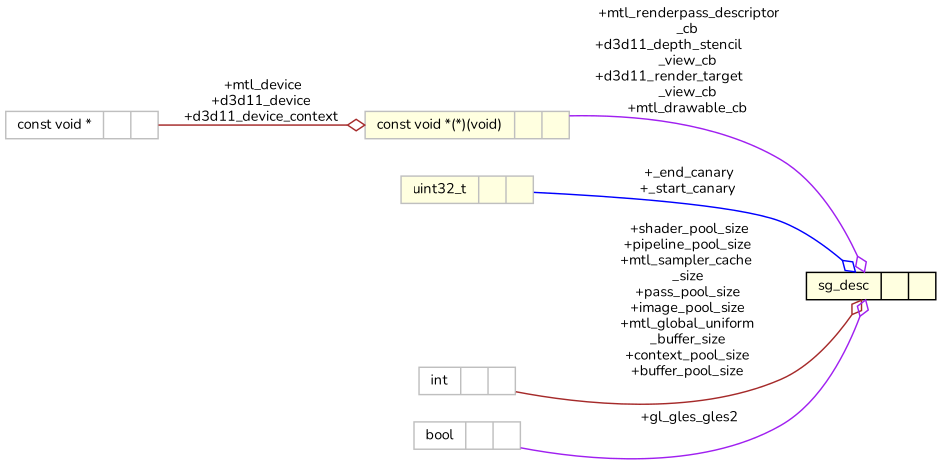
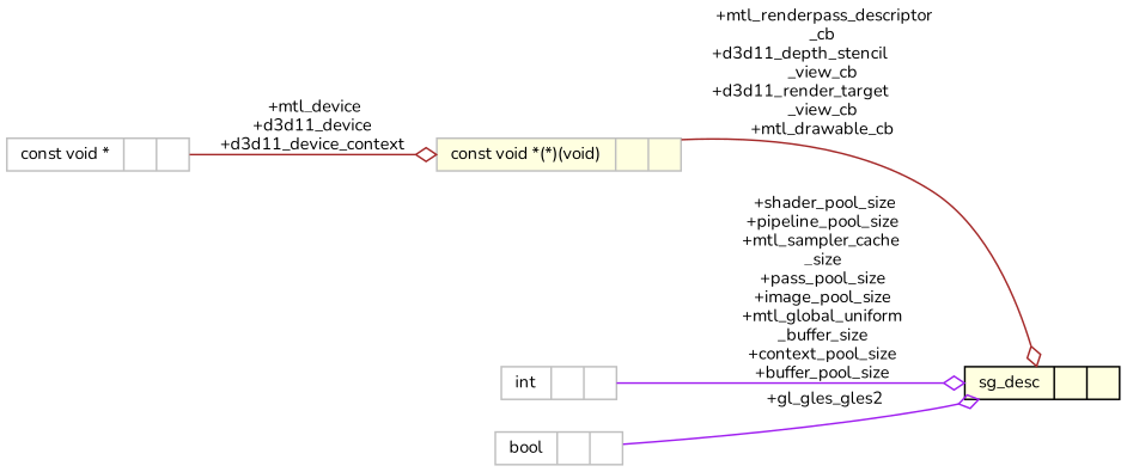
  digraph {
    fontname=Nunito
    rankdir=LR
    node [color=grey75 fillcolor=lightyellow fontname=Nunito fontsize=10 shape=record style=filled]
    edge [arrowhead=odiamond color=brown fontname=Nunito fontsize=10 labelfontname=Helvetica labelfontsize=10 style=solid]
    n1 [color=black fontcolor=black height=0.2 label="{sg_desc\n||}" width=0.4]
    n2 [height=0.2 label="{const void *(*)(void)\n||}" width=0.4]
-   n3 [height=0.2 label="{uint32_t\n||}" width=0.4]
    n4 [fillcolor=white height=0.2 label="{const void *\n||}" width=0.4]
    n5 [fillcolor=white height=0.2 label="{int\n||}" width=0.4]
    n6 [fillcolor=white height=0.2 label="{bool\n||}" width=0.4]
-   n2 -> n1 [color=purple label=" +mtl_renderpass_descriptor\l_cb\n+d3d11_depth_stencil\l_view_cb\n+d3d11_render_target\l_view_cb\n+mtl_drawable_cb"]
-   n3 -> n1 [color=blue label=" +_end_canary\n+_start_canary"]
+   n2 -> n1 [label=" +mtl_renderpass_descriptor\l_cb\n+d3d11_depth_stencil\l_view_cb\n+d3d11_render_target\l_view_cb\n+mtl_drawable_cb"]
    n4 -> n2 [label=" +mtl_device\n+d3d11_device\n+d3d11_device_context"]
-   n5 -> n1 [label=" +shader_pool_size\n+pipeline_pool_size\n+mtl_sampler_cache\l_size\n+pass_pool_size\n+image_pool_size\n+mtl_global_uniform\l_buffer_size\n+context_pool_size\n+buffer_pool_size"]
+   n5 -> n1 [color=purple label=" +shader_pool_size\n+pipeline_pool_size\n+mtl_sampler_cache\l_size\n+pass_pool_size\n+image_pool_size\n+mtl_global_uniform\l_buffer_size\n+context_pool_size\n+buffer_pool_size"]
    n6 -> n1 [color=purple label=" +gl_gles_gles2"]
  }
